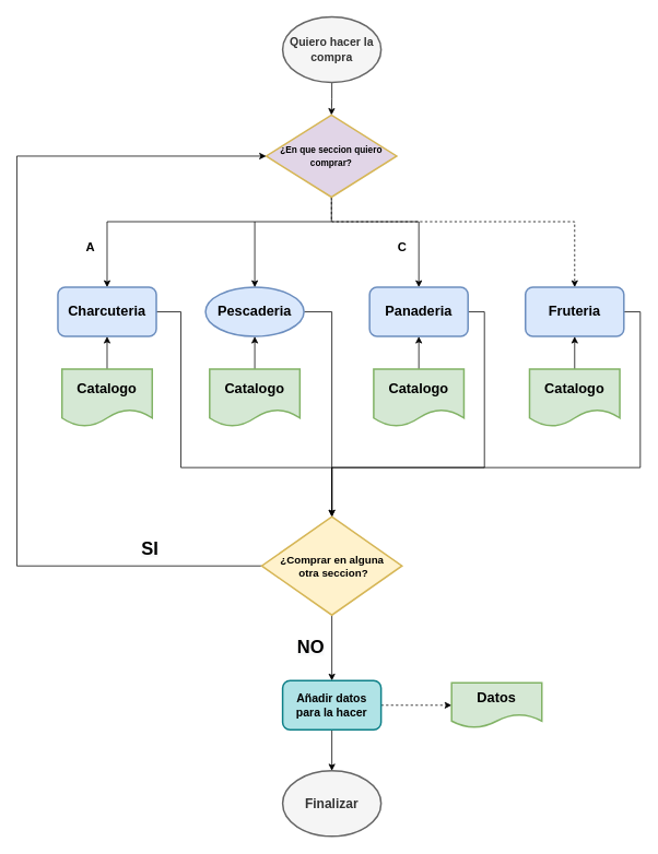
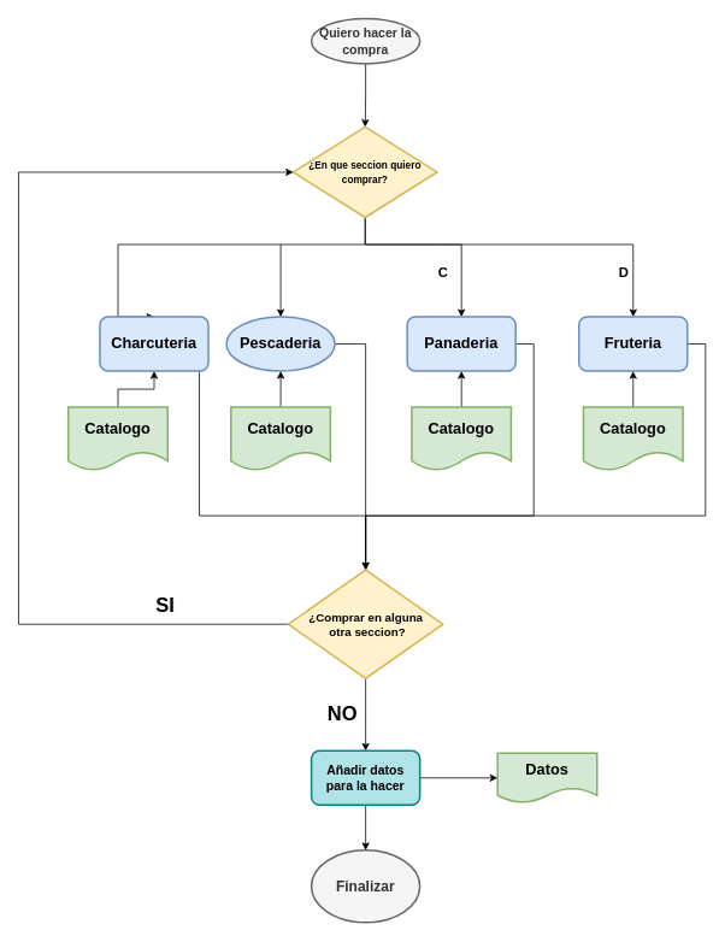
  <mxCell id="0" />
  <mxCell id="1" parent="0" />
  <mxCell id="2" value="" style="edgeStyle=orthogonalEdgeStyle;rounded=0;orthogonalLoop=1;jettySize=auto;html=1;" edge="1" parent="1" source="3" target="7"><mxGeometry relative="1" as="geometry" /></mxCell>
- <mxCell id="3" value="&lt;p style=&quot;line-height: 150%&quot;&gt;&lt;font style=&quot;font-size: 14px&quot;&gt;&lt;b&gt;Quiero hacer la compra&lt;/b&gt;&lt;/font&gt;&lt;/p&gt;" style="ellipse;whiteSpace=wrap;html=1;strokeWidth=2;perimeterSpacing=0;fillColor=#f5f5f5;strokeColor=#666666;fontColor=#333333;" vertex="1" parent="1"><mxGeometry x="344" y="20" width="120" height="80" as="geometry" /></mxCell>
+ <mxCell id="3" value="&lt;p style=&quot;line-height: 150%&quot;&gt;&lt;font style=&quot;font-size: 14px&quot;&gt;&lt;b&gt;Quiero hacer la compra&lt;/b&gt;&lt;/font&gt;&lt;/p&gt;" style="ellipse;whiteSpace=wrap;html=1;strokeWidth=2;perimeterSpacing=0;fillColor=#f5f5f5;strokeColor=#666666;fontColor=#333333;" vertex="1" parent="1"><mxGeometry x="344" y="20" width="120" height="50" as="geometry" /></mxCell>
  <mxCell id="4" value="" style="edgeStyle=orthogonalEdgeStyle;rounded=0;orthogonalLoop=1;jettySize=auto;html=1;entryX=0.5;entryY=0;entryDx=0;entryDy=0;" edge="1" parent="1" source="7" target="10"><mxGeometry relative="1" as="geometry"><mxPoint x="404" y="370" as="targetPoint" /><Array as="points"><mxPoint x="404" y="270" /><mxPoint x="130" y="270" /></Array></mxGeometry></mxCell>
  <mxCell id="5" style="edgeStyle=orthogonalEdgeStyle;rounded=0;orthogonalLoop=1;jettySize=auto;html=1;" edge="1" parent="1" target="14"><mxGeometry relative="1" as="geometry"><mxPoint x="404" y="270" as="sourcePoint" /><Array as="points"><mxPoint x="483" y="270" /><mxPoint x="510" y="270" /></Array></mxGeometry></mxCell>
- <mxCell id="6" style="edgeStyle=orthogonalEdgeStyle;rounded=0;orthogonalLoop=1;jettySize=auto;html=1;exitX=0.5;exitY=1;exitDx=0;exitDy=0;entryX=0.5;entryY=0;entryDx=0;entryDy=0;dashed=1;" edge="1" parent="1" source="7" target="16"><mxGeometry relative="1" as="geometry"><Array as="points"><mxPoint x="404" y="270" /><mxPoint x="700" y="270" /></Array></mxGeometry></mxCell>
- <mxCell id="7" value="&lt;b&gt;&lt;font style=&quot;font-size: 11px&quot;&gt;¿En que seccion quiero comprar?&lt;/font&gt;&lt;/b&gt;" style="rhombus;whiteSpace=wrap;html=1;strokeColor=#d6b656;strokeWidth=2;fillColor=#e1d5e7;" vertex="1" parent="1"><mxGeometry x="324" y="140" width="159" height="100" as="geometry" /></mxCell>
+ <mxCell id="6" style="edgeStyle=orthogonalEdgeStyle;rounded=0;orthogonalLoop=1;jettySize=auto;html=1;exitX=0.5;exitY=1;exitDx=0;exitDy=0;entryX=0.5;entryY=0;entryDx=0;entryDy=0;" edge="1" parent="1" source="7" target="16"><mxGeometry relative="1" as="geometry"><Array as="points"><mxPoint x="404" y="270" /><mxPoint x="700" y="270" /></Array></mxGeometry></mxCell>
+ <mxCell id="7" value="&lt;b&gt;&lt;font style=&quot;font-size: 11px&quot;&gt;¿En que seccion quiero comprar?&lt;/font&gt;&lt;/b&gt;" style="rhombus;whiteSpace=wrap;html=1;strokeColor=#d6b656;strokeWidth=2;fillColor=#fff2cc;" vertex="1" parent="1"><mxGeometry x="324" y="140" width="159" height="100" as="geometry" /></mxCell>
  <mxCell id="8" style="edgeStyle=orthogonalEdgeStyle;rounded=0;orthogonalLoop=1;jettySize=auto;html=1;exitX=0.5;exitY=1;exitDx=0;exitDy=0;" edge="1" parent="1" source="7" target="7"><mxGeometry relative="1" as="geometry" /></mxCell>
  <mxCell id="9" style="edgeStyle=orthogonalEdgeStyle;rounded=0;orthogonalLoop=1;jettySize=auto;html=1;exitX=1;exitY=0.5;exitDx=0;exitDy=0;entryX=0.5;entryY=0;entryDx=0;entryDy=0;" edge="1" parent="1" source="10" target="28"><mxGeometry relative="1" as="geometry"><Array as="points"><mxPoint x="220" y="380" /><mxPoint x="220" y="570" /><mxPoint x="404" y="570" /></Array></mxGeometry></mxCell>
- <mxCell id="10" value="&lt;font style=&quot;font-size: 17px&quot;&gt;&lt;b&gt;Charcuteria&lt;/b&gt;&lt;/font&gt;" style="rounded=1;whiteSpace=wrap;html=1;strokeWidth=2;fillColor=#dae8fc;strokeColor=#6c8ebf;" vertex="1" parent="1"><mxGeometry x="70" y="350" width="120" height="60" as="geometry" /></mxCell>
+ <mxCell id="10" value="&lt;font style=&quot;font-size: 17px&quot;&gt;&lt;b&gt;Charcuteria&lt;/b&gt;&lt;/font&gt;" style="rounded=1;whiteSpace=wrap;html=1;strokeWidth=2;fillColor=#dae8fc;strokeColor=#6c8ebf;" vertex="1" parent="1"><mxGeometry x="110" y="350" width="120" height="60" as="geometry" /></mxCell>
  <mxCell id="11" style="edgeStyle=orthogonalEdgeStyle;rounded=0;orthogonalLoop=1;jettySize=auto;html=1;exitX=1;exitY=0.5;exitDx=0;exitDy=0;entryX=0.5;entryY=0;entryDx=0;entryDy=0;" edge="1" parent="1" source="12" target="28"><mxGeometry relative="1" as="geometry" /></mxCell>
  <mxCell id="12" value="&lt;font style=&quot;font-size: 17px&quot;&gt;&lt;b&gt;Pescaderia&lt;/b&gt;&lt;/font&gt;" style="ellipse;whiteSpace=wrap;html=1;strokeWidth=2;fillColor=#dae8fc;strokeColor=#6c8ebf;" vertex="1" parent="1"><mxGeometry x="250" y="350" width="120" height="60" as="geometry" /></mxCell>
  <mxCell id="13" style="edgeStyle=orthogonalEdgeStyle;rounded=0;orthogonalLoop=1;jettySize=auto;html=1;exitX=1;exitY=0.5;exitDx=0;exitDy=0;entryX=1;entryY=0.5;entryDx=0;entryDy=0;" edge="1" parent="1" source="14" target="28"><mxGeometry relative="1" as="geometry"><Array as="points"><mxPoint x="590" y="380" /><mxPoint x="590" y="570" /><mxPoint x="404" y="570" /><mxPoint x="404" y="690" /></Array></mxGeometry></mxCell>
  <mxCell id="14" value="&lt;font style=&quot;font-size: 17px&quot;&gt;&lt;b&gt;Panaderia&lt;/b&gt;&lt;/font&gt;" style="rounded=1;whiteSpace=wrap;html=1;strokeWidth=2;fillColor=#dae8fc;strokeColor=#6c8ebf;" vertex="1" parent="1"><mxGeometry x="450" y="350" width="120" height="60" as="geometry" /></mxCell>
  <mxCell id="15" style="edgeStyle=orthogonalEdgeStyle;rounded=0;orthogonalLoop=1;jettySize=auto;html=1;exitX=1;exitY=0.5;exitDx=0;exitDy=0;entryX=1;entryY=0.5;entryDx=0;entryDy=0;" edge="1" parent="1" source="16" target="28"><mxGeometry relative="1" as="geometry"><Array as="points"><mxPoint x="780" y="380" /><mxPoint x="780" y="570" /><mxPoint x="404" y="570" /><mxPoint x="404" y="690" /></Array></mxGeometry></mxCell>
  <mxCell id="16" value="&lt;font style=&quot;font-size: 17px&quot;&gt;&lt;b&gt;Fruteria&lt;/b&gt;&lt;/font&gt;" style="rounded=1;whiteSpace=wrap;html=1;strokeWidth=2;fillColor=#dae8fc;strokeColor=#6c8ebf;" vertex="1" parent="1"><mxGeometry x="640" y="350" width="120" height="60" as="geometry" /></mxCell>
  <mxCell id="17" value="" style="endArrow=classic;html=1;entryX=0.5;entryY=0;entryDx=0;entryDy=0;" edge="1" parent="1" target="12"><mxGeometry width="50" height="50" relative="1" as="geometry"><mxPoint x="310" y="270" as="sourcePoint" /><mxPoint x="430" y="230" as="targetPoint" /></mxGeometry></mxCell>
  <mxCell id="18" value="" style="edgeStyle=orthogonalEdgeStyle;rounded=0;orthogonalLoop=1;jettySize=auto;html=1;" edge="1" parent="1" source="19" target="10"><mxGeometry relative="1" as="geometry" /></mxCell>
  <mxCell id="19" value="&lt;b&gt;&lt;font style=&quot;font-size: 17px&quot;&gt;Catalogo&lt;/font&gt;&lt;/b&gt;" style="shape=document;whiteSpace=wrap;html=1;boundedLbl=1;strokeWidth=2;fillColor=#d5e8d4;strokeColor=#82b366;" vertex="1" parent="1"><mxGeometry x="75" y="450" width="110" height="70" as="geometry" /></mxCell>
  <mxCell id="20" value="" style="edgeStyle=orthogonalEdgeStyle;rounded=0;orthogonalLoop=1;jettySize=auto;html=1;" edge="1" parent="1" source="21" target="12"><mxGeometry relative="1" as="geometry" /></mxCell>
  <mxCell id="21" value="&lt;b&gt;&lt;font style=&quot;font-size: 17px&quot;&gt;Catalogo&lt;/font&gt;&lt;/b&gt;" style="shape=document;whiteSpace=wrap;html=1;boundedLbl=1;strokeWidth=2;fillColor=#d5e8d4;strokeColor=#82b366;" vertex="1" parent="1"><mxGeometry x="255" y="450" width="110" height="70" as="geometry" /></mxCell>
  <mxCell id="22" value="" style="edgeStyle=orthogonalEdgeStyle;rounded=0;orthogonalLoop=1;jettySize=auto;html=1;" edge="1" parent="1" source="23" target="14"><mxGeometry relative="1" as="geometry" /></mxCell>
  <mxCell id="23" value="&lt;b&gt;&lt;font style=&quot;font-size: 17px&quot;&gt;Catalogo&lt;/font&gt;&lt;/b&gt;" style="shape=document;whiteSpace=wrap;html=1;boundedLbl=1;strokeWidth=2;fillColor=#d5e8d4;strokeColor=#82b366;" vertex="1" parent="1"><mxGeometry x="455" y="450" width="110" height="70" as="geometry" /></mxCell>
  <mxCell id="24" value="" style="edgeStyle=orthogonalEdgeStyle;rounded=0;orthogonalLoop=1;jettySize=auto;html=1;" edge="1" parent="1" source="25" target="16"><mxGeometry relative="1" as="geometry" /></mxCell>
  <mxCell id="25" value="&lt;b&gt;&lt;font style=&quot;font-size: 17px&quot;&gt;Catalogo&lt;/font&gt;&lt;/b&gt;" style="shape=document;whiteSpace=wrap;html=1;boundedLbl=1;strokeWidth=2;fillColor=#d5e8d4;strokeColor=#82b366;" vertex="1" parent="1"><mxGeometry x="645" y="450" width="110" height="70" as="geometry" /></mxCell>
  <mxCell id="26" style="edgeStyle=orthogonalEdgeStyle;rounded=0;orthogonalLoop=1;jettySize=auto;html=1;exitX=0;exitY=0.5;exitDx=0;exitDy=0;entryX=0;entryY=0.5;entryDx=0;entryDy=0;" edge="1" parent="1" source="28" target="7"><mxGeometry relative="1" as="geometry"><Array as="points"><mxPoint x="20" y="690" /><mxPoint x="20" y="190" /></Array></mxGeometry></mxCell>
  <mxCell id="27" style="edgeStyle=orthogonalEdgeStyle;rounded=0;orthogonalLoop=1;jettySize=auto;html=1;exitX=0.5;exitY=1;exitDx=0;exitDy=0;entryX=0.5;entryY=0;entryDx=0;entryDy=0;" edge="1" parent="1" source="28" target="31"><mxGeometry relative="1" as="geometry" /></mxCell>
  <mxCell id="28" value="&lt;font style=&quot;font-size: 13px&quot;&gt;&lt;b&gt;¿Comprar en alguna&lt;br&gt;&amp;nbsp;otra seccion?&lt;/b&gt;&lt;/font&gt;" style="rhombus;whiteSpace=wrap;html=1;strokeWidth=2;fillColor=#fff2cc;strokeColor=#d6b656;" vertex="1" parent="1"><mxGeometry x="318.5" y="630" width="171" height="120" as="geometry" /></mxCell>
- <mxCell id="29" value="" style="edgeStyle=orthogonalEdgeStyle;rounded=0;orthogonalLoop=1;jettySize=auto;html=1;dashed=1;" edge="1" parent="1" source="31" target="32"><mxGeometry relative="1" as="geometry" /></mxCell>
+ <mxCell id="29" value="" style="edgeStyle=orthogonalEdgeStyle;rounded=0;orthogonalLoop=1;jettySize=auto;html=1;" edge="1" parent="1" source="31" target="32"><mxGeometry relative="1" as="geometry" /></mxCell>
  <mxCell id="30" value="" style="edgeStyle=orthogonalEdgeStyle;rounded=0;orthogonalLoop=1;jettySize=auto;html=1;" edge="1" parent="1" source="31" target="33"><mxGeometry relative="1" as="geometry" /></mxCell>
  <mxCell id="31" value="&lt;font style=&quot;font-size: 14px&quot;&gt;&lt;b&gt;Añadir datos para la hacer&lt;/b&gt;&lt;/font&gt;" style="rounded=1;whiteSpace=wrap;html=1;strokeWidth=2;fillColor=#b0e3e6;strokeColor=#0e8088;" vertex="1" parent="1"><mxGeometry x="344" y="830" width="120" height="60" as="geometry" /></mxCell>
  <mxCell id="32" value="&lt;b&gt;&lt;font style=&quot;font-size: 17px&quot;&gt;Datos&lt;/font&gt;&lt;/b&gt;" style="shape=document;whiteSpace=wrap;html=1;boundedLbl=1;strokeWidth=2;fillColor=#d5e8d4;strokeColor=#82b366;" vertex="1" parent="1"><mxGeometry x="550" y="832.5" width="110" height="55" as="geometry" /></mxCell>
  <mxCell id="33" value="&lt;font size=&quot;1&quot;&gt;&lt;b style=&quot;font-size: 16px&quot;&gt;Finalizar&lt;/b&gt;&lt;/font&gt;" style="ellipse;whiteSpace=wrap;html=1;rounded=1;strokeColor=#666666;strokeWidth=2;fillColor=#f5f5f5;fontColor=#333333;" vertex="1" parent="1"><mxGeometry x="344" y="940" width="120" height="80" as="geometry" /></mxCell>
- <mxCell id="34" value="&lt;b&gt;&lt;font style=&quot;font-size: 15px&quot;&gt;A&lt;/font&gt;&lt;/b&gt;" style="text;html=1;strokeColor=none;fillColor=none;align=center;verticalAlign=middle;whiteSpace=wrap;rounded=0;" vertex="1" parent="1"><mxGeometry x="90" y="290" width="40" height="20" as="geometry" /></mxCell>
  <mxCell id="35" value="&lt;b&gt;&lt;font style=&quot;font-size: 15px&quot;&gt;C&lt;/font&gt;&lt;/b&gt;" style="text;html=1;strokeColor=none;fillColor=none;align=center;verticalAlign=middle;whiteSpace=wrap;rounded=0;" vertex="1" parent="1"><mxGeometry x="470" y="290" width="40" height="20" as="geometry" /></mxCell>
+ <mxCell id="36" value="&lt;b&gt;&lt;font style=&quot;font-size: 15px&quot;&gt;D&lt;/font&gt;&lt;/b&gt;" style="text;html=1;strokeColor=none;fillColor=none;align=center;verticalAlign=middle;whiteSpace=wrap;rounded=0;" vertex="1" parent="1"><mxGeometry x="670" y="290" width="40" height="20" as="geometry" /></mxCell>
  <mxCell id="37" value="&lt;b style=&quot;color: rgb(0 , 0 , 0) ; font-family: &amp;#34;helvetica&amp;#34; ; font-size: 12px ; font-style: normal ; letter-spacing: normal ; text-align: center ; text-indent: 0px ; text-transform: none ; word-spacing: 0px ; background-color: rgb(248 , 249 , 250)&quot;&gt;&lt;font style=&quot;font-size: 22px&quot;&gt;SI&lt;/font&gt;&lt;/b&gt;" style="text;whiteSpace=wrap;html=1;" vertex="1" parent="1"><mxGeometry x="170" y="650" width="40" height="30" as="geometry" /></mxCell>
  <mxCell id="38" value="&lt;b style=&quot;color: rgb(0 , 0 , 0) ; font-size: 12px ; font-style: normal ; letter-spacing: normal ; text-indent: 0px ; text-transform: none ; word-spacing: 0px ; font-family: &amp;#34;helvetica&amp;#34; ; text-align: center ; background-color: rgb(248 , 249 , 250)&quot;&gt;&lt;font style=&quot;font-size: 22px&quot;&gt;NO&lt;/font&gt;&lt;/b&gt;" style="text;whiteSpace=wrap;html=1;" vertex="1" parent="1"><mxGeometry x="360" y="770" width="50" height="30" as="geometry" /></mxCell>
